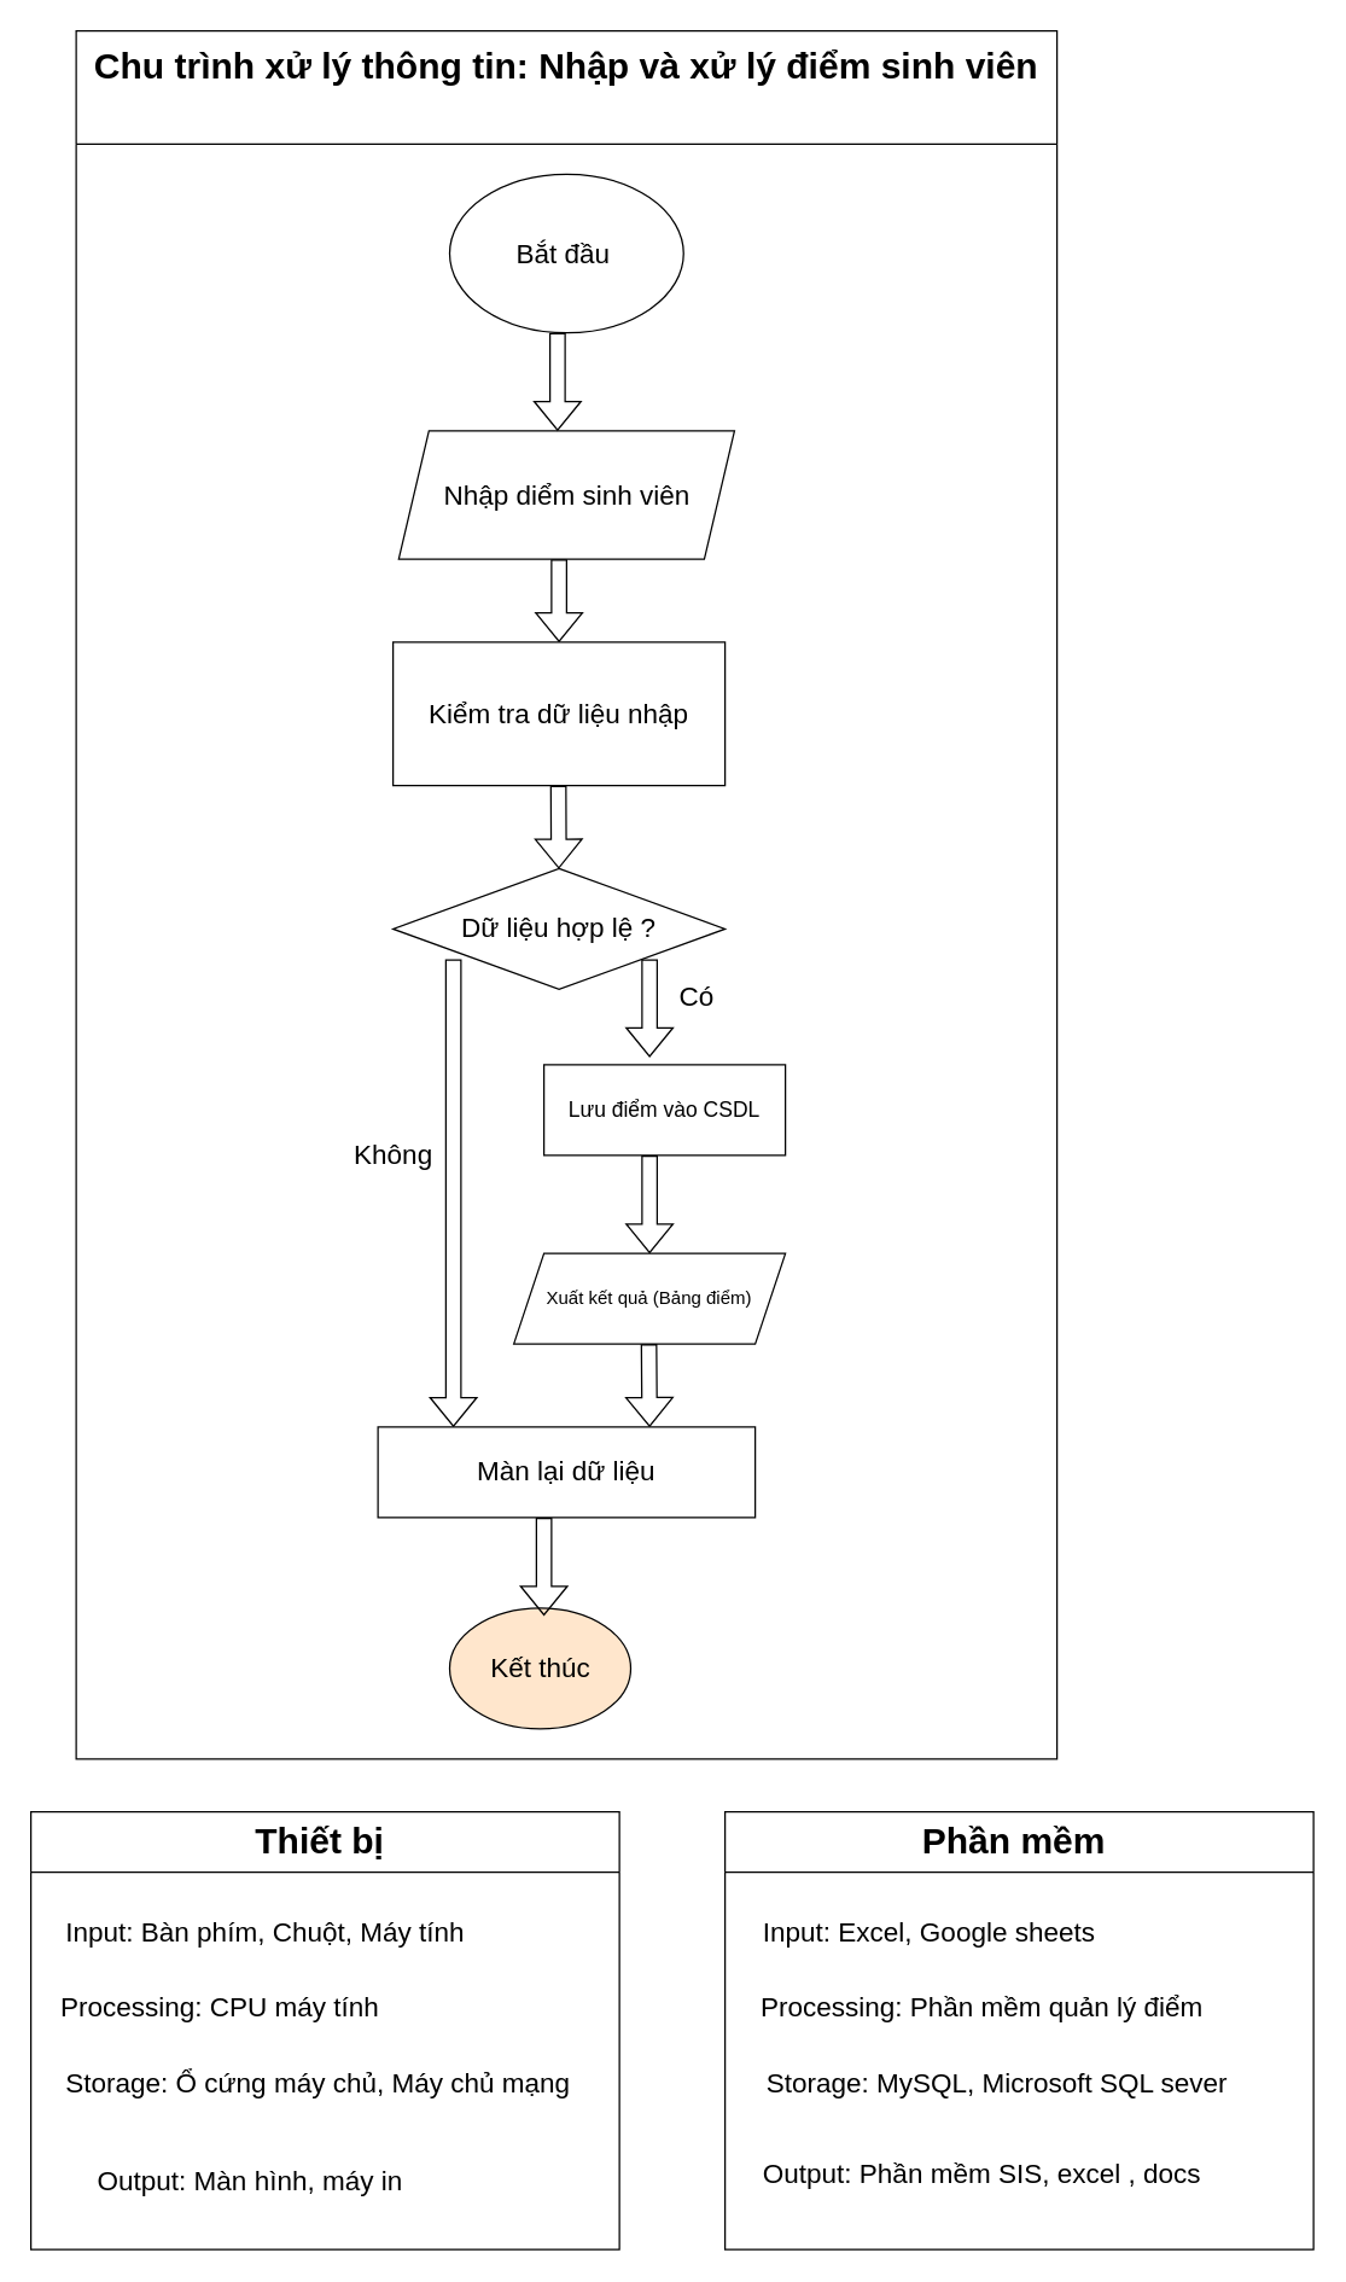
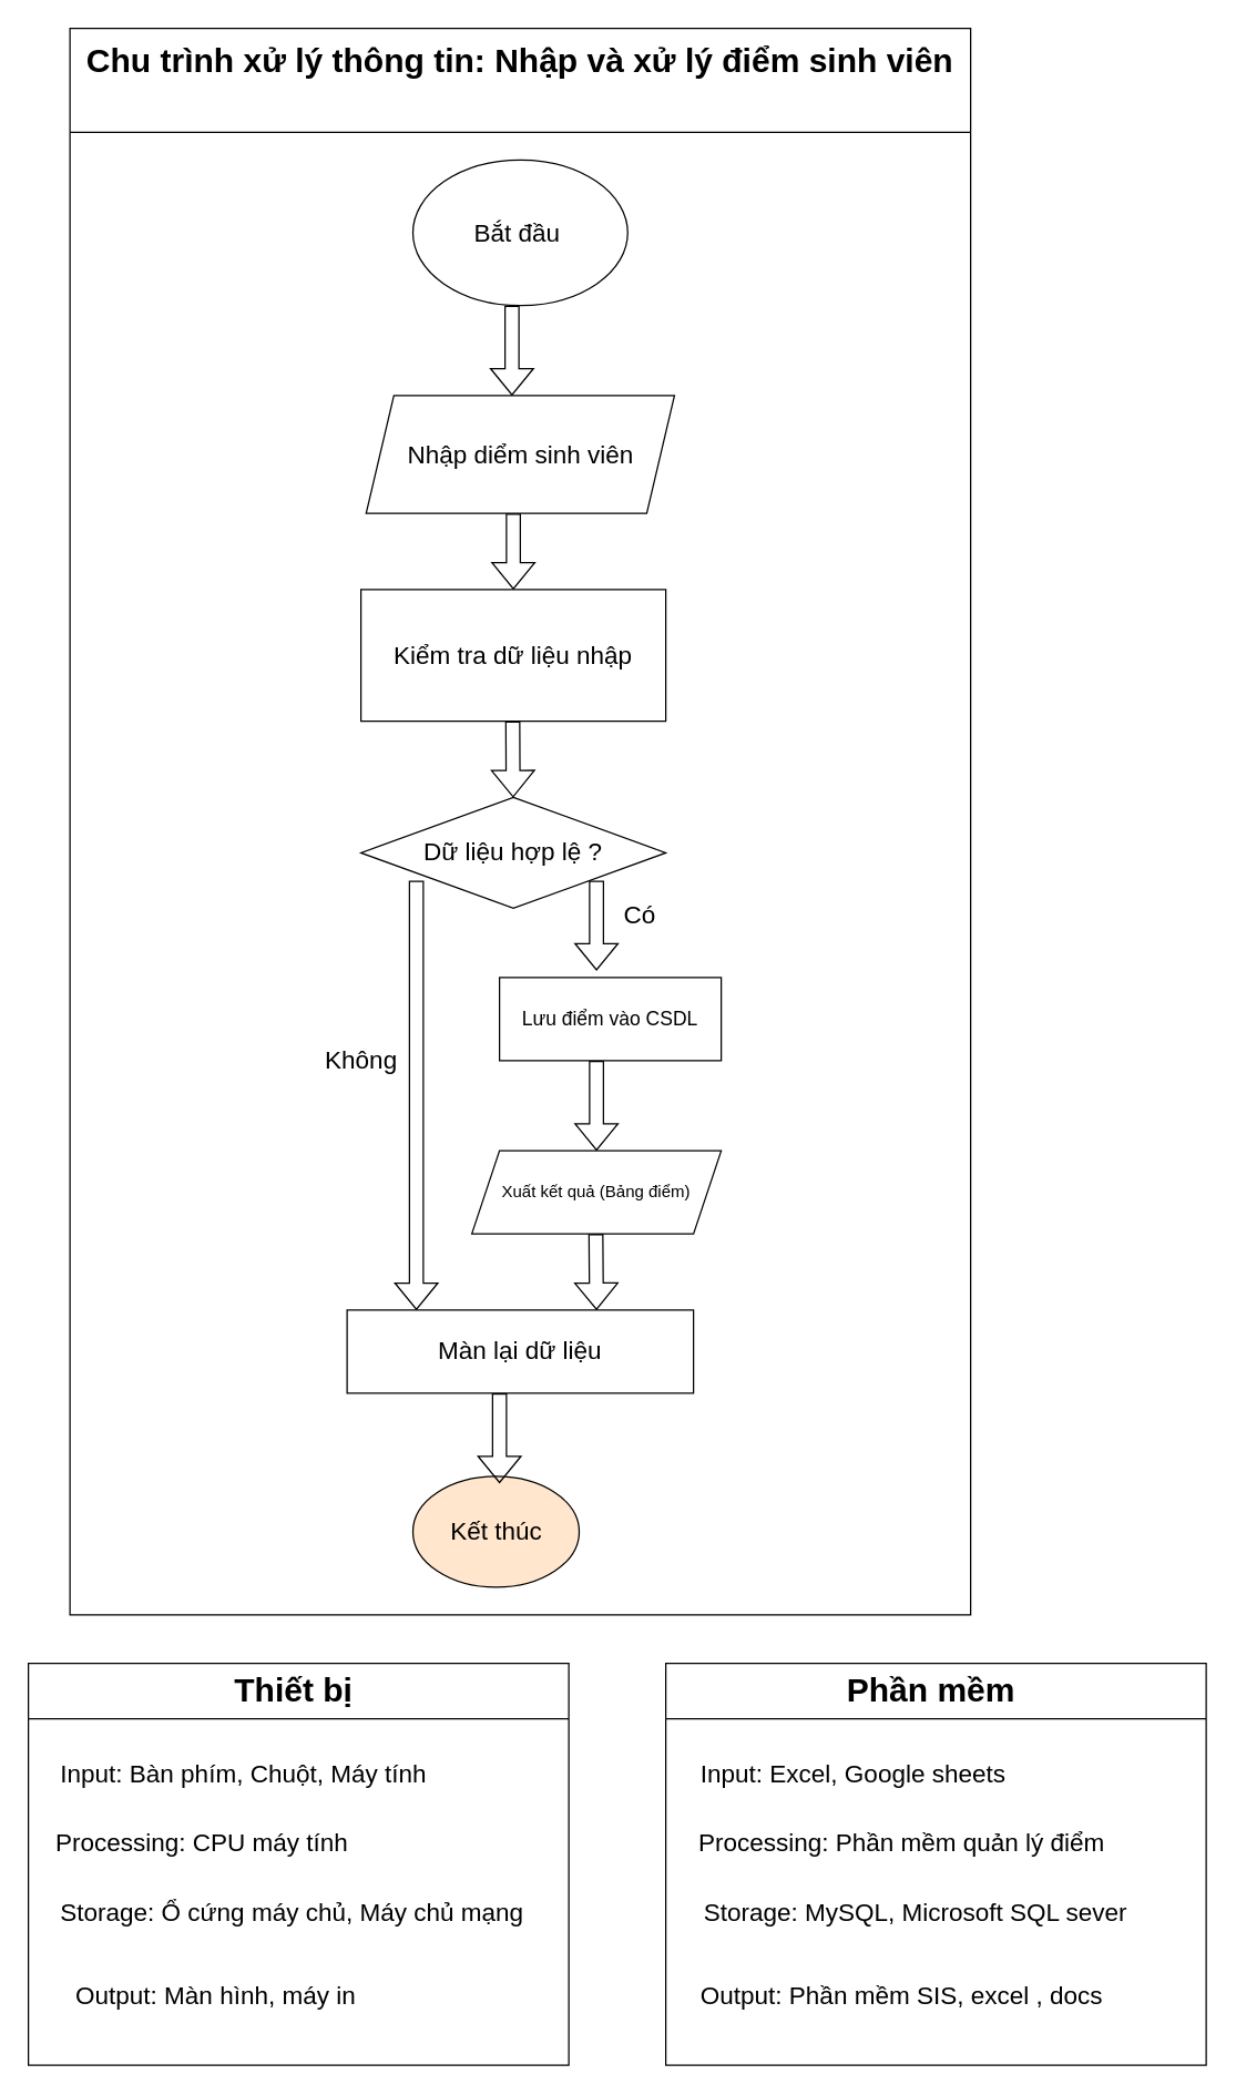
  <mxCell id="0" />
  <mxCell id="1" parent="0" />
  <mxCell id="2" value="&lt;font style=&quot;font-size: 24px;&quot;&gt;Chu trình xử lý thông tin: Nhập và xử lý điểm sinh viên&lt;/font&gt;&lt;div&gt;&lt;font style=&quot;font-size: 24px;&quot;&gt;&lt;br&gt;&lt;/font&gt;&lt;/div&gt;" style="swimlane;whiteSpace=wrap;html=1;startSize=75;" vertex="1" parent="1"><mxGeometry x="50" y="20" width="650" height="1145" as="geometry" /></mxCell>
  <mxCell id="3" value="&lt;font style=&quot;font-size: 18px;&quot;&gt;Bắt đầu&amp;nbsp;&lt;/font&gt;" style="ellipse;whiteSpace=wrap;html=1;" vertex="1" parent="2"><mxGeometry x="247.5" y="95" width="155" height="105" as="geometry" /></mxCell>
  <mxCell id="4" value="&lt;font style=&quot;font-size: 18px;&quot;&gt;Nhập diểm sinh viên&lt;/font&gt;" style="shape=parallelogram;perimeter=parallelogramPerimeter;whiteSpace=wrap;html=1;fixedSize=1;" vertex="1" parent="2"><mxGeometry x="213.75" y="265" width="222.5" height="85" as="geometry" /></mxCell>
  <mxCell id="5" value="" style="shape=flexArrow;endArrow=classic;html=1;rounded=0;" edge="1" parent="2"><mxGeometry width="50" height="50" relative="1" as="geometry"><mxPoint x="319" y="200" as="sourcePoint" /><mxPoint x="319" y="265" as="targetPoint" /></mxGeometry></mxCell>
  <mxCell id="6" value="" style="shape=flexArrow;endArrow=classic;html=1;rounded=0;" edge="1" parent="2" target="7"><mxGeometry width="50" height="50" relative="1" as="geometry"><mxPoint x="320" y="350" as="sourcePoint" /><mxPoint x="320" y="415" as="targetPoint" /></mxGeometry></mxCell>
  <mxCell id="7" value="&lt;font style=&quot;font-size: 18px;&quot;&gt;Kiểm tra dữ liệu nhập&lt;/font&gt;" style="rounded=0;whiteSpace=wrap;html=1;" vertex="1" parent="2"><mxGeometry x="210" y="405" width="220" height="95" as="geometry" /></mxCell>
  <mxCell id="8" value="" style="shape=flexArrow;endArrow=classic;html=1;rounded=0;" edge="1" parent="2" target="9"><mxGeometry width="50" height="50" relative="1" as="geometry"><mxPoint x="319.57" y="500" as="sourcePoint" /><mxPoint x="319.57" y="565" as="targetPoint" /></mxGeometry></mxCell>
  <mxCell id="9" value="&lt;font style=&quot;font-size: 18px;&quot;&gt;Dữ liệu hợp lệ ?&lt;/font&gt;" style="rhombus;whiteSpace=wrap;html=1;" vertex="1" parent="2"><mxGeometry x="210" y="555" width="220" height="80" as="geometry" /></mxCell>
  <mxCell id="10" value="" style="shape=flexArrow;endArrow=classic;html=1;rounded=0;" edge="1" parent="2"><mxGeometry width="50" height="50" relative="1" as="geometry"><mxPoint x="250" y="615" as="sourcePoint" /><mxPoint x="250" y="925" as="targetPoint" /></mxGeometry></mxCell>
  <mxCell id="11" value="" style="shape=flexArrow;endArrow=classic;html=1;rounded=0;" edge="1" parent="2"><mxGeometry width="50" height="50" relative="1" as="geometry"><mxPoint x="380" y="615" as="sourcePoint" /><mxPoint x="380" y="680" as="targetPoint" /></mxGeometry></mxCell>
  <mxCell id="12" value="&lt;font style=&quot;font-size: 14px;&quot;&gt;Lưu điểm vào CSDL&lt;/font&gt;" style="rounded=0;whiteSpace=wrap;html=1;" vertex="1" parent="2"><mxGeometry x="310" y="685" width="160" height="60" as="geometry" /></mxCell>
  <mxCell id="13" value="&lt;font style=&quot;font-size: 18px;&quot;&gt;Có&lt;/font&gt;" style="text;html=1;align=center;verticalAlign=middle;resizable=0;points=[];autosize=1;strokeColor=none;fillColor=none;" vertex="1" parent="2"><mxGeometry x="386.25" y="620" width="50" height="40" as="geometry" /></mxCell>
  <mxCell id="14" value="" style="shape=flexArrow;endArrow=classic;html=1;rounded=0;" edge="1" parent="2" target="15"><mxGeometry width="50" height="50" relative="1" as="geometry"><mxPoint x="380" y="745" as="sourcePoint" /><mxPoint x="380" y="810" as="targetPoint" /></mxGeometry></mxCell>
  <mxCell id="15" value="Xuất kết quả (Bảng điểm)" style="shape=parallelogram;perimeter=parallelogramPerimeter;whiteSpace=wrap;html=1;fixedSize=1;" vertex="1" parent="2"><mxGeometry x="290" y="810" width="180" height="60" as="geometry" /></mxCell>
  <mxCell id="16" value="" style="shape=flexArrow;endArrow=classic;html=1;rounded=0;" edge="1" parent="2"><mxGeometry width="50" height="50" relative="1" as="geometry"><mxPoint x="379.57" y="870" as="sourcePoint" /><mxPoint x="380" y="925" as="targetPoint" /></mxGeometry></mxCell>
  <mxCell id="17" value="&lt;font style=&quot;font-size: 18px;&quot;&gt;Màn lại dữ liệu&lt;/font&gt;" style="rounded=0;whiteSpace=wrap;html=1;" vertex="1" parent="2"><mxGeometry x="200" y="925" width="250" height="60" as="geometry" /></mxCell>
  <mxCell id="18" value="&lt;font style=&quot;font-size: 18px;&quot;&gt;Kết thúc&lt;/font&gt;" style="ellipse;whiteSpace=wrap;html=1;fillColor=#ffe6cc;" vertex="1" parent="2"><mxGeometry x="247.5" y="1045" width="120" height="80" as="geometry" /></mxCell>
  <mxCell id="19" value="" style="shape=flexArrow;endArrow=classic;html=1;rounded=0;" edge="1" parent="2"><mxGeometry width="50" height="50" relative="1" as="geometry"><mxPoint x="310" y="985" as="sourcePoint" /><mxPoint x="310" y="1050" as="targetPoint" /></mxGeometry></mxCell>
  <mxCell id="20" value="&lt;font style=&quot;font-size: 18px;&quot;&gt;Không&lt;/font&gt;" style="text;html=1;align=center;verticalAlign=middle;resizable=0;points=[];autosize=1;strokeColor=none;fillColor=none;" vertex="1" parent="2"><mxGeometry x="170" y="725" width="80" height="40" as="geometry" /></mxCell>
  <mxCell id="21" value="&lt;font style=&quot;font-size: 24px;&quot;&gt;Thiết bị&amp;nbsp;&lt;/font&gt;" style="swimlane;whiteSpace=wrap;html=1;startSize=40;" vertex="1" parent="1"><mxGeometry x="20" y="1200" width="390" height="290" as="geometry" /></mxCell>
  <mxCell id="22" value="&lt;span style=&quot;font-size: 18px;&quot;&gt;Input: Bàn phím, Chuột, Máy tính&lt;/span&gt;" style="text;html=1;align=center;verticalAlign=middle;resizable=0;points=[];autosize=1;strokeColor=none;fillColor=none;" vertex="1" parent="21"><mxGeometry x="10" y="60" width="290" height="40" as="geometry" /></mxCell>
  <mxCell id="23" value="&lt;span style=&quot;font-size: 18px;&quot;&gt;Processing: CPU máy tính&lt;/span&gt;" style="text;html=1;align=center;verticalAlign=middle;resizable=0;points=[];autosize=1;strokeColor=none;fillColor=none;" vertex="1" parent="21"><mxGeometry x="10" y="110" width="230" height="40" as="geometry" /></mxCell>
  <mxCell id="24" value="&lt;span style=&quot;font-size: 18px;&quot;&gt;Storage: Ổ cứng máy chủ, Máy chủ mạng&lt;/span&gt;" style="text;html=1;align=center;verticalAlign=middle;resizable=0;points=[];autosize=1;strokeColor=none;fillColor=none;" vertex="1" parent="21"><mxGeometry x="10" y="160" width="360" height="40" as="geometry" /></mxCell>
- <mxCell id="25" value="&lt;span style=&quot;font-size: 18px;&quot;&gt;Output: Màn hình, máy in&lt;/span&gt;" style="text;html=1;align=center;verticalAlign=middle;resizable=0;points=[];autosize=1;strokeColor=none;fillColor=none;" vertex="1" parent="21"><mxGeometry x="30" y="225" width="230" height="40" as="geometry" /></mxCell>
+ <mxCell id="25" value="&lt;span style=&quot;font-size: 18px;&quot;&gt;Output: Màn hình, máy in&lt;/span&gt;" style="text;html=1;align=center;verticalAlign=middle;resizable=0;points=[];autosize=1;strokeColor=none;fillColor=none;" vertex="1" parent="21"><mxGeometry x="20" y="220" width="230" height="40" as="geometry" /></mxCell>
  <mxCell id="26" value="&lt;font style=&quot;font-size: 24px;&quot;&gt;Phần mềm&amp;nbsp;&lt;/font&gt;" style="swimlane;whiteSpace=wrap;html=1;startSize=40;" vertex="1" parent="1"><mxGeometry x="480" y="1200" width="390" height="290" as="geometry" /></mxCell>
  <mxCell id="27" value="&lt;span style=&quot;font-size: 18px;&quot;&gt;Input: Excel, Google sheets&lt;/span&gt;" style="text;html=1;align=center;verticalAlign=middle;resizable=0;points=[];autosize=1;strokeColor=none;fillColor=none;" vertex="1" parent="26"><mxGeometry x="15" y="60" width="240" height="40" as="geometry" /></mxCell>
  <mxCell id="28" value="&lt;span style=&quot;font-size: 18px;&quot;&gt;Processing: Phần mềm quản lý điểm&lt;/span&gt;" style="text;html=1;align=center;verticalAlign=middle;resizable=0;points=[];autosize=1;strokeColor=none;fillColor=none;" vertex="1" parent="26"><mxGeometry x="10" y="110" width="320" height="40" as="geometry" /></mxCell>
  <mxCell id="29" value="&lt;span style=&quot;font-size: 18px;&quot;&gt;Storage: MySQL, Microsoft SQL sever&lt;/span&gt;" style="text;html=1;align=center;verticalAlign=middle;resizable=0;points=[];autosize=1;strokeColor=none;fillColor=none;" vertex="1" parent="26"><mxGeometry x="15" y="160" width="330" height="40" as="geometry" /></mxCell>
  <mxCell id="30" value="&lt;span style=&quot;font-size: 18px;&quot;&gt;Output: Phần mềm SIS, excel , docs&lt;/span&gt;" style="text;html=1;align=center;verticalAlign=middle;resizable=0;points=[];autosize=1;strokeColor=none;fillColor=none;" vertex="1" parent="26"><mxGeometry x="15" y="220" width="310" height="40" as="geometry" /></mxCell>
